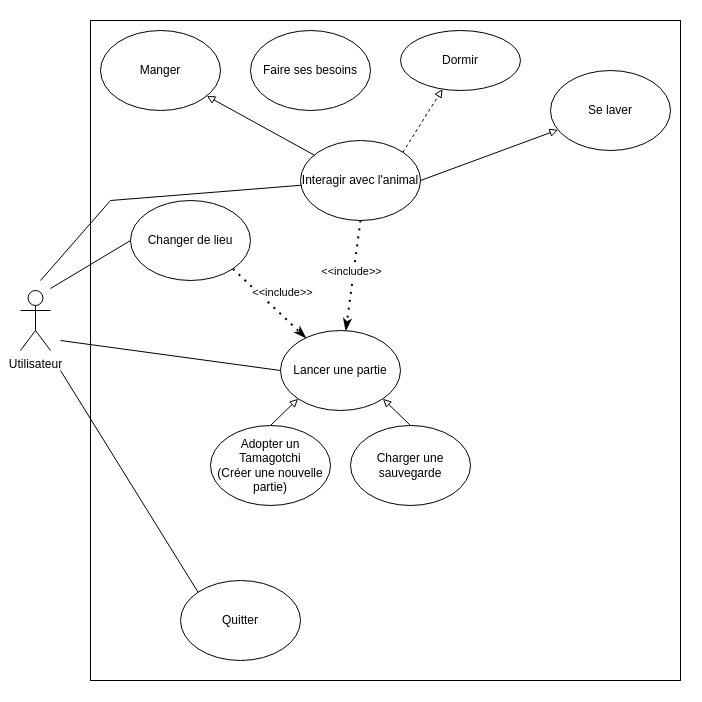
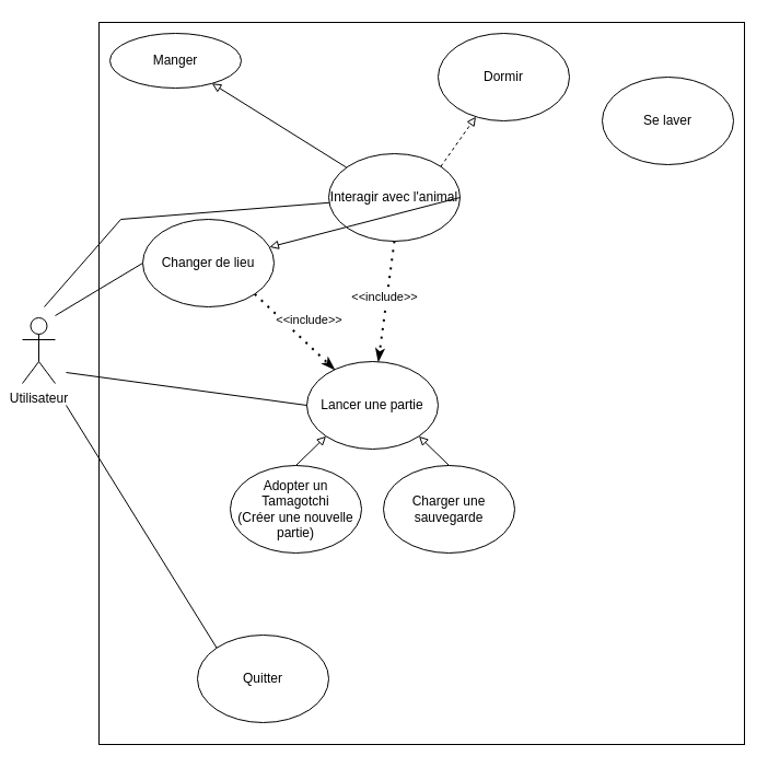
  <mxCell id="0" />
  <mxCell id="1" parent="0" />
  <mxCell id="2" value="" style="rounded=0;whiteSpace=wrap;html=1;" parent="1" vertex="1"><mxGeometry x="90" y="20" width="590" height="660" as="geometry" /></mxCell>
  <mxCell id="3" value="Utilisateur" style="shape=umlActor;verticalLabelPosition=bottom;verticalAlign=top;html=1;outlineConnect=0;" parent="1" vertex="1"><mxGeometry x="20" y="290" width="30" height="60" as="geometry" /></mxCell>
  <mxCell id="4" value="Changer de lieu" style="ellipse;whiteSpace=wrap;html=1;" parent="1" vertex="1"><mxGeometry x="130" y="200" width="120" height="80" as="geometry" /></mxCell>
  <mxCell id="5" value="Interagir avec l'animal" style="ellipse;whiteSpace=wrap;html=1;" parent="1" vertex="1"><mxGeometry x="300" y="140" width="120" height="80" as="geometry" /></mxCell>
- <mxCell id="6" value="Manger" style="ellipse;whiteSpace=wrap;html=1;" parent="1" vertex="1"><mxGeometry x="100" y="30" width="120" height="80" as="geometry" /></mxCell>
- <mxCell id="7" value="Dormir" style="ellipse;whiteSpace=wrap;html=1;" parent="1" vertex="1"><mxGeometry x="400" y="30" width="120" height="60" as="geometry" /></mxCell>
+ <mxCell id="6" value="Manger" style="ellipse;whiteSpace=wrap;html=1;" parent="1" vertex="1"><mxGeometry x="100" y="30" width="120" height="50" as="geometry" /></mxCell>
+ <mxCell id="7" value="Dormir" style="ellipse;whiteSpace=wrap;html=1;" parent="1" vertex="1"><mxGeometry x="400" y="30" width="120" height="80" as="geometry" /></mxCell>
  <mxCell id="8" value="Se laver" style="ellipse;whiteSpace=wrap;html=1;" parent="1" vertex="1"><mxGeometry x="550" y="70" width="120" height="80" as="geometry" /></mxCell>
- <mxCell id="9" value="Faire ses besoins" style="ellipse;whiteSpace=wrap;html=1;" parent="1" vertex="1"><mxGeometry x="250" y="30" width="120" height="80" as="geometry" /></mxCell>
  <mxCell id="10" value="Charger une sauvegarde" style="ellipse;whiteSpace=wrap;html=1;" parent="1" vertex="1"><mxGeometry x="350" y="425" width="120" height="80" as="geometry" /></mxCell>
  <mxCell id="11" value="&lt;div&gt;Adopter un Tamagotchi&lt;/div&gt;&lt;div&gt;(Créer une nouvelle partie)&lt;br&gt;&lt;/div&gt;" style="ellipse;whiteSpace=wrap;html=1;" parent="1" vertex="1"><mxGeometry x="210" y="425" width="120" height="80" as="geometry" /></mxCell>
  <mxCell id="12" value="Quitter" style="ellipse;whiteSpace=wrap;html=1;" parent="1" vertex="1"><mxGeometry x="180" y="580" width="120" height="80" as="geometry" /></mxCell>
  <mxCell id="13" value="" style="endArrow=block;html=1;endFill=0;" parent="1" source="5" target="6" edge="1"><mxGeometry width="50" height="50" relative="1" as="geometry"><mxPoint x="300" y="430" as="sourcePoint" /><mxPoint x="350" y="380" as="targetPoint" /></mxGeometry></mxCell>
  <mxCell id="14" value="" style="endArrow=block;html=1;endFill=0;exitX=1;exitY=0;exitDx=0;exitDy=0;dashed=1;" parent="1" source="5" target="7" edge="1"><mxGeometry width="50" height="50" relative="1" as="geometry"><mxPoint x="300" y="430" as="sourcePoint" /><mxPoint x="350" y="380" as="targetPoint" /></mxGeometry></mxCell>
- <mxCell id="15" value="" style="endArrow=block;html=1;exitX=1;exitY=0.5;exitDx=0;exitDy=0;endFill=0;" parent="1" source="5" target="8" edge="1"><mxGeometry width="50" height="50" relative="1" as="geometry"><mxPoint x="300" y="430" as="sourcePoint" /><mxPoint x="350" y="380" as="targetPoint" /></mxGeometry></mxCell>
+ <mxCell id="15" value="" style="endArrow=block;html=1;exitX=1;exitY=0.5;exitDx=0;exitDy=0;endFill=0;" parent="1" source="5" target="4" edge="1"><mxGeometry width="50" height="50" relative="1" as="geometry"><mxPoint x="300" y="430" as="sourcePoint" /><mxPoint x="350" y="380" as="targetPoint" /></mxGeometry></mxCell>
  <mxCell id="16" value="" style="endArrow=none;html=1;entryX=0;entryY=0;entryDx=0;entryDy=0;" parent="1" target="12" edge="1"><mxGeometry width="50" height="50" relative="1" as="geometry"><mxPoint x="60" y="370" as="sourcePoint" /><mxPoint x="350" y="380" as="targetPoint" /><Array as="points" /></mxGeometry></mxCell>
  <mxCell id="17" value="" style="endArrow=none;html=1;entryX=0;entryY=0.5;entryDx=0;entryDy=0;" edge="1" parent="1" target="4"><mxGeometry width="50" height="50" relative="1" as="geometry"><mxPoint x="50" y="288" as="sourcePoint" /><mxPoint x="410" y="390" as="targetPoint" /><Array as="points" /></mxGeometry></mxCell>
  <mxCell id="18" value="" style="endArrow=none;html=1;strokeWidth=1;rounded=0;" edge="1" parent="1" target="5"><mxGeometry width="50" height="50" relative="1" as="geometry"><mxPoint x="40" y="280" as="sourcePoint" /><mxPoint x="410" y="390" as="targetPoint" /><Array as="points"><mxPoint x="110" y="200" /></Array></mxGeometry></mxCell>
  <mxCell id="19" value="" style="endArrow=classicThin;dashed=1;html=1;dashPattern=1 3;strokeWidth=2;exitX=0.5;exitY=1;exitDx=0;exitDy=0;endFill=1;" edge="1" parent="1" source="5" target="23"><mxGeometry width="50" height="50" relative="1" as="geometry"><mxPoint x="360" y="440" as="sourcePoint" /><mxPoint x="370" y="310" as="targetPoint" /></mxGeometry></mxCell>
  <mxCell id="20" value="&amp;lt;&amp;lt;include&amp;gt;&amp;gt;" style="edgeLabel;html=1;align=center;verticalAlign=middle;resizable=0;points=[];" vertex="1" connectable="0" parent="19"><mxGeometry x="0.325" relative="1" as="geometry"><mxPoint y="-23" as="offset" /></mxGeometry></mxCell>
  <mxCell id="21" value="" style="endArrow=classicThin;dashed=1;html=1;dashPattern=1 3;strokeWidth=2;exitX=1;exitY=1;exitDx=0;exitDy=0;endFill=1;" edge="1" parent="1" source="4" target="23"><mxGeometry width="50" height="50" relative="1" as="geometry"><mxPoint x="380" y="240" as="sourcePoint" /><mxPoint x="280" y="310" as="targetPoint" /></mxGeometry></mxCell>
  <mxCell id="22" value="&amp;lt;&amp;lt;include&amp;gt;&amp;gt;" style="edgeLabel;html=1;align=center;verticalAlign=middle;resizable=0;points=[];" vertex="1" connectable="0" parent="21"><mxGeometry x="0.325" relative="1" as="geometry"><mxPoint y="-23" as="offset" /></mxGeometry></mxCell>
  <mxCell id="23" value="Lancer une partie" style="ellipse;whiteSpace=wrap;html=1;" vertex="1" parent="1"><mxGeometry x="280" y="330" width="120" height="80" as="geometry" /></mxCell>
  <mxCell id="24" value="" style="endArrow=none;html=1;exitX=0;exitY=0.5;exitDx=0;exitDy=0;" edge="1" parent="1" source="23"><mxGeometry width="50" height="50" relative="1" as="geometry"><mxPoint x="360" y="370" as="sourcePoint" /><mxPoint x="60" y="340" as="targetPoint" /><Array as="points" /></mxGeometry></mxCell>
  <mxCell id="25" value="" style="endArrow=block;html=1;exitX=0.5;exitY=0;exitDx=0;exitDy=0;entryX=0;entryY=1;entryDx=0;entryDy=0;endFill=0;" edge="1" parent="1" source="11" target="23"><mxGeometry width="50" height="50" relative="1" as="geometry"><mxPoint x="360" y="370" as="sourcePoint" /><mxPoint x="410" y="320" as="targetPoint" /><Array as="points" /></mxGeometry></mxCell>
  <mxCell id="26" value="" style="endArrow=block;html=1;exitX=0.5;exitY=0;exitDx=0;exitDy=0;entryX=1;entryY=1;entryDx=0;entryDy=0;endFill=0;" edge="1" parent="1" source="10" target="23"><mxGeometry width="50" height="50" relative="1" as="geometry"><mxPoint x="360" y="370" as="sourcePoint" /><mxPoint x="410" y="320" as="targetPoint" /><Array as="points" /></mxGeometry></mxCell>
